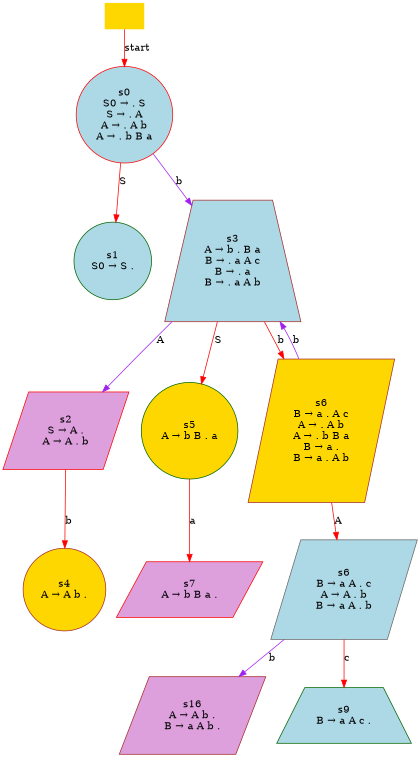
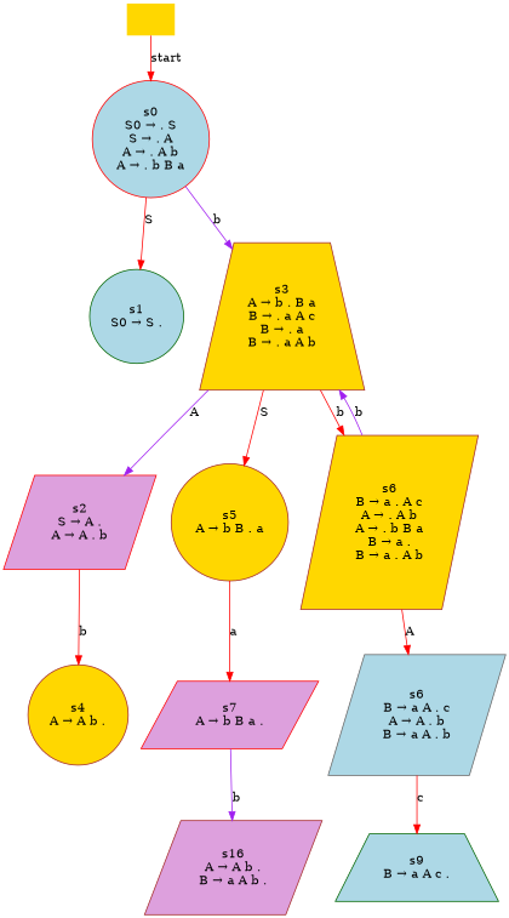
  digraph {
    rankdir=TB
    node [color=brown fillcolor=gold shape=parallelogram style=filled]
    edge [color=red]
    n1 [color=red fillcolor=lightblue label="s0\nS0 → . S\nS → . A\nA → . A b\nA → . b B a" shape=circle]
    n2 [color=darkgreen fillcolor=lightblue label="s1\nS0 → S ." shape=circle]
-   n3 [fillcolor=lightblue label="s3\nA → b . B a\nB → . a A c\nB → . a\nB → . a A b" shape=trapezium]
+   n3 [label="s3\nA → b . B a\nB → . a A c\nB → . a\nB → . a A b" shape=trapezium]
    n4 [color=red fillcolor=plum label="s2\nS → A .\nA → A . b"]
    n5 [label="s4\nA → A b ." shape=circle]
-   n6 [color=darkgreen label="s5\nA → b B . a" shape=circle]
+   n6 [label="s5\nA → b B . a" shape=circle]
    n7 [label="s6\nB → a . A c\nA → . A b\nA → . b B a\nB → a .\nB → a . A b"]
    n8 [color=red fillcolor=plum label="s7\nA → b B a ."]
    n9 [color=gray40 fillcolor=lightblue label="s6\nB → a A . c\nA → A . b\nB → a A . b"]
    n10 [color=darkgreen fillcolor=lightblue label="s9\nB → a A c ." shape=trapezium]
    n11 [fillcolor=plum label="s16\nA → A b .\nB → a A b ."]
    "" [color=gray40 shape=none]
    n1 -> n2 [label=S]
    n1 -> n3 [color=purple label=b]
    n3 -> n4 [color=purple label=A]
    n3 -> n6 [label=S]
    n3 -> n7 [label=b]
    n4 -> n5 [label=b]
    n6 -> n8 [label=a]
    n7 -> n3 [color=purple label=b]
    n7 -> n9 [label=A]
    n9 -> n10 [label=c]
-   n9 -> n11 [color=purple label=b]
+   n8 -> n11 [color=purple label=b]
    "" -> n1 [label=start]
  }
